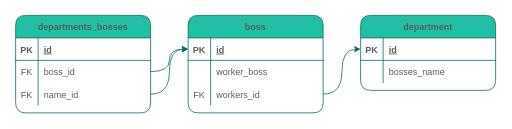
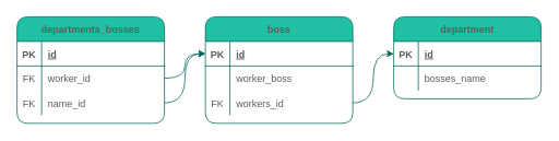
  <mxCell id="0" />
  <mxCell id="1" parent="0" />
  <mxCell id="2" value="boss" style="shape=table;startSize=30;container=1;collapsible=1;childLayout=tableLayout;fixedRows=1;rowLines=0;fontStyle=1;align=center;resizeLast=1;fillColor=#21C0A5;strokeColor=#006658;fontColor=#5C5C5C;rounded=1;" vertex="1" parent="1"><mxGeometry x="250" y="20" width="180" height="130" as="geometry" /></mxCell>
  <mxCell id="3" value="" style="shape=tableRow;horizontal=0;startSize=0;swimlaneHead=0;swimlaneBody=0;fillColor=none;collapsible=0;dropTarget=0;points=[[0,0.5],[1,0.5]];portConstraint=eastwest;top=0;left=0;right=0;bottom=1;strokeColor=#006658;fontColor=#5C5C5C;rounded=1;" vertex="1" parent="2"><mxGeometry y="30" width="180" height="30" as="geometry" /></mxCell>
  <mxCell id="4" value="PK" style="shape=partialRectangle;connectable=0;fillColor=none;top=0;left=0;bottom=0;right=0;fontStyle=1;overflow=hidden;strokeColor=#006658;fontColor=#5C5C5C;rounded=1;" vertex="1" parent="3"><mxGeometry width="30" height="30" as="geometry"><mxRectangle width="30" height="30" as="alternateBounds" /></mxGeometry></mxCell>
  <mxCell id="5" value="id" style="shape=partialRectangle;connectable=0;fillColor=none;top=0;left=0;bottom=0;right=0;align=left;spacingLeft=6;fontStyle=5;overflow=hidden;strokeColor=#006658;fontColor=#5C5C5C;rounded=1;" vertex="1" parent="3"><mxGeometry x="30" width="150" height="30" as="geometry"><mxRectangle width="150" height="30" as="alternateBounds" /></mxGeometry></mxCell>
  <mxCell id="6" value="" style="shape=tableRow;horizontal=0;startSize=0;swimlaneHead=0;swimlaneBody=0;fillColor=none;collapsible=0;dropTarget=0;points=[[0,0.5],[1,0.5]];portConstraint=eastwest;top=0;left=0;right=0;bottom=0;strokeColor=#006658;fontColor=#5C5C5C;rounded=1;" vertex="1" parent="2"><mxGeometry y="60" width="180" height="30" as="geometry" /></mxCell>
  <mxCell id="7" value="" style="shape=partialRectangle;connectable=0;fillColor=none;top=0;left=0;bottom=0;right=0;editable=1;overflow=hidden;strokeColor=#006658;fontColor=#5C5C5C;rounded=1;" vertex="1" parent="6"><mxGeometry width="30" height="30" as="geometry"><mxRectangle width="30" height="30" as="alternateBounds" /></mxGeometry></mxCell>
  <mxCell id="8" value="worker_boss" style="shape=partialRectangle;connectable=0;fillColor=none;top=0;left=0;bottom=0;right=0;align=left;spacingLeft=6;overflow=hidden;strokeColor=#006658;fontColor=#5C5C5C;rounded=1;" vertex="1" parent="6"><mxGeometry x="30" width="150" height="30" as="geometry"><mxRectangle width="150" height="30" as="alternateBounds" /></mxGeometry></mxCell>
  <mxCell id="9" value="" style="shape=tableRow;horizontal=0;startSize=0;swimlaneHead=0;swimlaneBody=0;fillColor=none;collapsible=0;dropTarget=0;points=[[0,0.5],[1,0.5]];portConstraint=eastwest;top=0;left=0;right=0;bottom=0;strokeColor=#006658;fontColor=#5C5C5C;rounded=1;" vertex="1" parent="2"><mxGeometry y="90" width="180" height="30" as="geometry" /></mxCell>
  <mxCell id="10" value="FK" style="shape=partialRectangle;connectable=0;fillColor=none;top=0;left=0;bottom=0;right=0;editable=1;overflow=hidden;strokeColor=#006658;fontColor=#5C5C5C;rounded=1;" vertex="1" parent="9"><mxGeometry width="30" height="30" as="geometry"><mxRectangle width="30" height="30" as="alternateBounds" /></mxGeometry></mxCell>
  <mxCell id="11" value="workers_id" style="shape=partialRectangle;connectable=0;fillColor=none;top=0;left=0;bottom=0;right=0;align=left;spacingLeft=6;overflow=hidden;strokeColor=#006658;fontColor=#5C5C5C;rounded=1;" vertex="1" parent="9"><mxGeometry x="30" width="150" height="30" as="geometry"><mxRectangle width="150" height="30" as="alternateBounds" /></mxGeometry></mxCell>
  <mxCell id="12" value="department" style="shape=table;startSize=30;container=1;collapsible=1;childLayout=tableLayout;fixedRows=1;rowLines=0;fontStyle=1;align=center;resizeLast=1;fillColor=#21C0A5;strokeColor=#006658;fontColor=#5C5C5C;rounded=1;" vertex="1" parent="1"><mxGeometry x="480" y="20" width="180" height="100" as="geometry" /></mxCell>
  <mxCell id="13" value="" style="shape=tableRow;horizontal=0;startSize=0;swimlaneHead=0;swimlaneBody=0;fillColor=none;collapsible=0;dropTarget=0;points=[[0,0.5],[1,0.5]];portConstraint=eastwest;top=0;left=0;right=0;bottom=1;strokeColor=#006658;fontColor=#5C5C5C;rounded=1;" vertex="1" parent="12"><mxGeometry y="30" width="180" height="30" as="geometry" /></mxCell>
  <mxCell id="14" value="PK" style="shape=partialRectangle;connectable=0;fillColor=none;top=0;left=0;bottom=0;right=0;fontStyle=1;overflow=hidden;strokeColor=#006658;fontColor=#5C5C5C;rounded=1;" vertex="1" parent="13"><mxGeometry width="30" height="30" as="geometry"><mxRectangle width="30" height="30" as="alternateBounds" /></mxGeometry></mxCell>
  <mxCell id="15" value="id" style="shape=partialRectangle;connectable=0;fillColor=none;top=0;left=0;bottom=0;right=0;align=left;spacingLeft=6;fontStyle=5;overflow=hidden;strokeColor=#006658;fontColor=#5C5C5C;rounded=1;" vertex="1" parent="13"><mxGeometry x="30" width="150" height="30" as="geometry"><mxRectangle width="150" height="30" as="alternateBounds" /></mxGeometry></mxCell>
  <mxCell id="16" value="" style="shape=tableRow;horizontal=0;startSize=0;swimlaneHead=0;swimlaneBody=0;fillColor=none;collapsible=0;dropTarget=0;points=[[0,0.5],[1,0.5]];portConstraint=eastwest;top=0;left=0;right=0;bottom=0;strokeColor=#006658;fontColor=#5C5C5C;rounded=1;" vertex="1" parent="12"><mxGeometry y="60" width="180" height="30" as="geometry" /></mxCell>
  <mxCell id="17" value="" style="shape=partialRectangle;connectable=0;fillColor=none;top=0;left=0;bottom=0;right=0;editable=1;overflow=hidden;strokeColor=#006658;fontColor=#5C5C5C;rounded=1;" vertex="1" parent="16"><mxGeometry width="30" height="30" as="geometry"><mxRectangle width="30" height="30" as="alternateBounds" /></mxGeometry></mxCell>
  <mxCell id="18" value="bosses_name" style="shape=partialRectangle;connectable=0;fillColor=none;top=0;left=0;bottom=0;right=0;align=left;spacingLeft=6;overflow=hidden;strokeColor=#006658;fontColor=#5C5C5C;rounded=1;" vertex="1" parent="16"><mxGeometry x="30" width="150" height="30" as="geometry"><mxRectangle width="150" height="30" as="alternateBounds" /></mxGeometry></mxCell>
  <mxCell id="19" style="edgeStyle=orthogonalEdgeStyle;rounded=1;orthogonalLoop=1;jettySize=auto;html=1;strokeColor=#006658;fontColor=#5C5C5C;curved=1;" edge="1" parent="1" source="9" target="13"><mxGeometry relative="1" as="geometry" /></mxCell>
  <mxCell id="20" value="departments_bosses" style="shape=table;startSize=30;container=1;collapsible=1;childLayout=tableLayout;fixedRows=1;rowLines=0;fontStyle=1;align=center;resizeLast=1;fillColor=#21C0A5;strokeColor=#006658;fontColor=#5C5C5C;rounded=1;" vertex="1" parent="1"><mxGeometry x="20" y="20" width="180" height="130" as="geometry" /></mxCell>
  <mxCell id="21" value="" style="shape=tableRow;horizontal=0;startSize=0;swimlaneHead=0;swimlaneBody=0;fillColor=none;collapsible=0;dropTarget=0;points=[[0,0.5],[1,0.5]];portConstraint=eastwest;top=0;left=0;right=0;bottom=1;strokeColor=#006658;fontColor=#5C5C5C;rounded=1;" vertex="1" parent="20"><mxGeometry y="30" width="180" height="30" as="geometry" /></mxCell>
  <mxCell id="22" value="PK" style="shape=partialRectangle;connectable=0;fillColor=none;top=0;left=0;bottom=0;right=0;fontStyle=1;overflow=hidden;strokeColor=#006658;fontColor=#5C5C5C;rounded=1;" vertex="1" parent="21"><mxGeometry width="30" height="30" as="geometry"><mxRectangle width="30" height="30" as="alternateBounds" /></mxGeometry></mxCell>
  <mxCell id="23" value="id" style="shape=partialRectangle;connectable=0;fillColor=none;top=0;left=0;bottom=0;right=0;align=left;spacingLeft=6;fontStyle=5;overflow=hidden;strokeColor=#006658;fontColor=#5C5C5C;rounded=1;" vertex="1" parent="21"><mxGeometry x="30" width="150" height="30" as="geometry"><mxRectangle width="150" height="30" as="alternateBounds" /></mxGeometry></mxCell>
  <mxCell id="24" value="" style="shape=tableRow;horizontal=0;startSize=0;swimlaneHead=0;swimlaneBody=0;fillColor=none;collapsible=0;dropTarget=0;points=[[0,0.5],[1,0.5]];portConstraint=eastwest;top=0;left=0;right=0;bottom=0;strokeColor=#006658;fontColor=#5C5C5C;rounded=1;" vertex="1" parent="20"><mxGeometry y="60" width="180" height="30" as="geometry" /></mxCell>
  <mxCell id="25" value="FK" style="shape=partialRectangle;connectable=0;fillColor=none;top=0;left=0;bottom=0;right=0;editable=1;overflow=hidden;strokeColor=#006658;fontColor=#5C5C5C;rounded=1;" vertex="1" parent="24"><mxGeometry width="30" height="30" as="geometry"><mxRectangle width="30" height="30" as="alternateBounds" /></mxGeometry></mxCell>
- <mxCell id="26" value="boss_id" style="shape=partialRectangle;connectable=0;fillColor=none;top=0;left=0;bottom=0;right=0;align=left;spacingLeft=6;overflow=hidden;strokeColor=#006658;fontColor=#5C5C5C;rounded=1;" vertex="1" parent="24"><mxGeometry x="30" width="150" height="30" as="geometry"><mxRectangle width="150" height="30" as="alternateBounds" /></mxGeometry></mxCell>
+ <mxCell id="26" value="worker_id" style="shape=partialRectangle;connectable=0;fillColor=none;top=0;left=0;bottom=0;right=0;align=left;spacingLeft=6;overflow=hidden;strokeColor=#006658;fontColor=#5C5C5C;rounded=1;" vertex="1" parent="24"><mxGeometry x="30" width="150" height="30" as="geometry"><mxRectangle width="150" height="30" as="alternateBounds" /></mxGeometry></mxCell>
  <mxCell id="27" value="" style="shape=tableRow;horizontal=0;startSize=0;swimlaneHead=0;swimlaneBody=0;fillColor=none;collapsible=0;dropTarget=0;points=[[0,0.5],[1,0.5]];portConstraint=eastwest;top=0;left=0;right=0;bottom=0;strokeColor=#006658;fontColor=#5C5C5C;rounded=1;" vertex="1" parent="20"><mxGeometry y="90" width="180" height="30" as="geometry" /></mxCell>
  <mxCell id="28" value="FK" style="shape=partialRectangle;connectable=0;fillColor=none;top=0;left=0;bottom=0;right=0;editable=1;overflow=hidden;strokeColor=#006658;fontColor=#5C5C5C;rounded=1;" vertex="1" parent="27"><mxGeometry width="30" height="30" as="geometry"><mxRectangle width="30" height="30" as="alternateBounds" /></mxGeometry></mxCell>
  <mxCell id="29" value="name_id" style="shape=partialRectangle;connectable=0;fillColor=none;top=0;left=0;bottom=0;right=0;align=left;spacingLeft=6;overflow=hidden;strokeColor=#006658;fontColor=#5C5C5C;rounded=1;" vertex="1" parent="27"><mxGeometry x="30" width="150" height="30" as="geometry"><mxRectangle width="150" height="30" as="alternateBounds" /></mxGeometry></mxCell>
  <mxCell id="30" style="edgeStyle=orthogonalEdgeStyle;rounded=1;orthogonalLoop=1;jettySize=auto;html=1;strokeColor=#006658;fontColor=#5C5C5C;curved=1;" edge="1" parent="1" source="24" target="3"><mxGeometry relative="1" as="geometry" /></mxCell>
  <mxCell id="31" style="edgeStyle=orthogonalEdgeStyle;rounded=1;orthogonalLoop=1;jettySize=auto;html=1;strokeColor=#006658;fontColor=#5C5C5C;curved=1;" edge="1" parent="1" source="27" target="3"><mxGeometry relative="1" as="geometry" /></mxCell>
